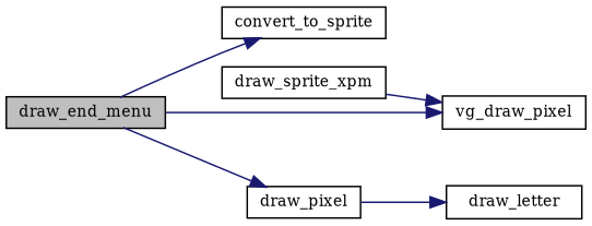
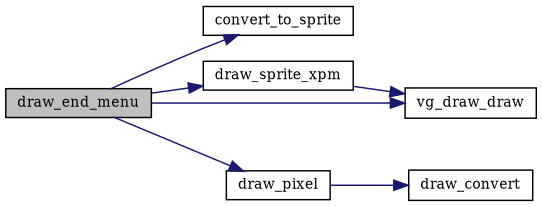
  digraph {
    fontname="DejaVu Serif"
    rankdir=LR
    node [color=black fillcolor=white fontname="DejaVu Serif" fontsize=10 shape=record style=filled]
    edge [color=midnightblue fontname="DejaVu Serif" fontsize=10 labelfontname=Helvetica labelfontsize=10 style=solid]
    n1 [fillcolor=grey75 fontcolor=black height=0.2 label=draw_end_menu width=0.4]
    n2 [height=0.2 label=convert_to_sprite width=0.4]
    n3 [height=0.2 label=draw_sprite_xpm width=0.4]
    n4 [height=0.2 label=draw_pixel width=0.4]
-   n5 [height=0.2 label=vg_draw_pixel width=0.4]
-   n6 [height=0.2 label=draw_letter width=0.4]
+   n5 [height=0.2 label=vg_draw_draw width=0.4]
+   n6 [height=0.2 label=draw_convert width=0.4]
    n1 -> n2
+   n1 -> n3
    n1 -> n4
    n1 -> n5
    n3 -> n5
    n4 -> n6
  }
